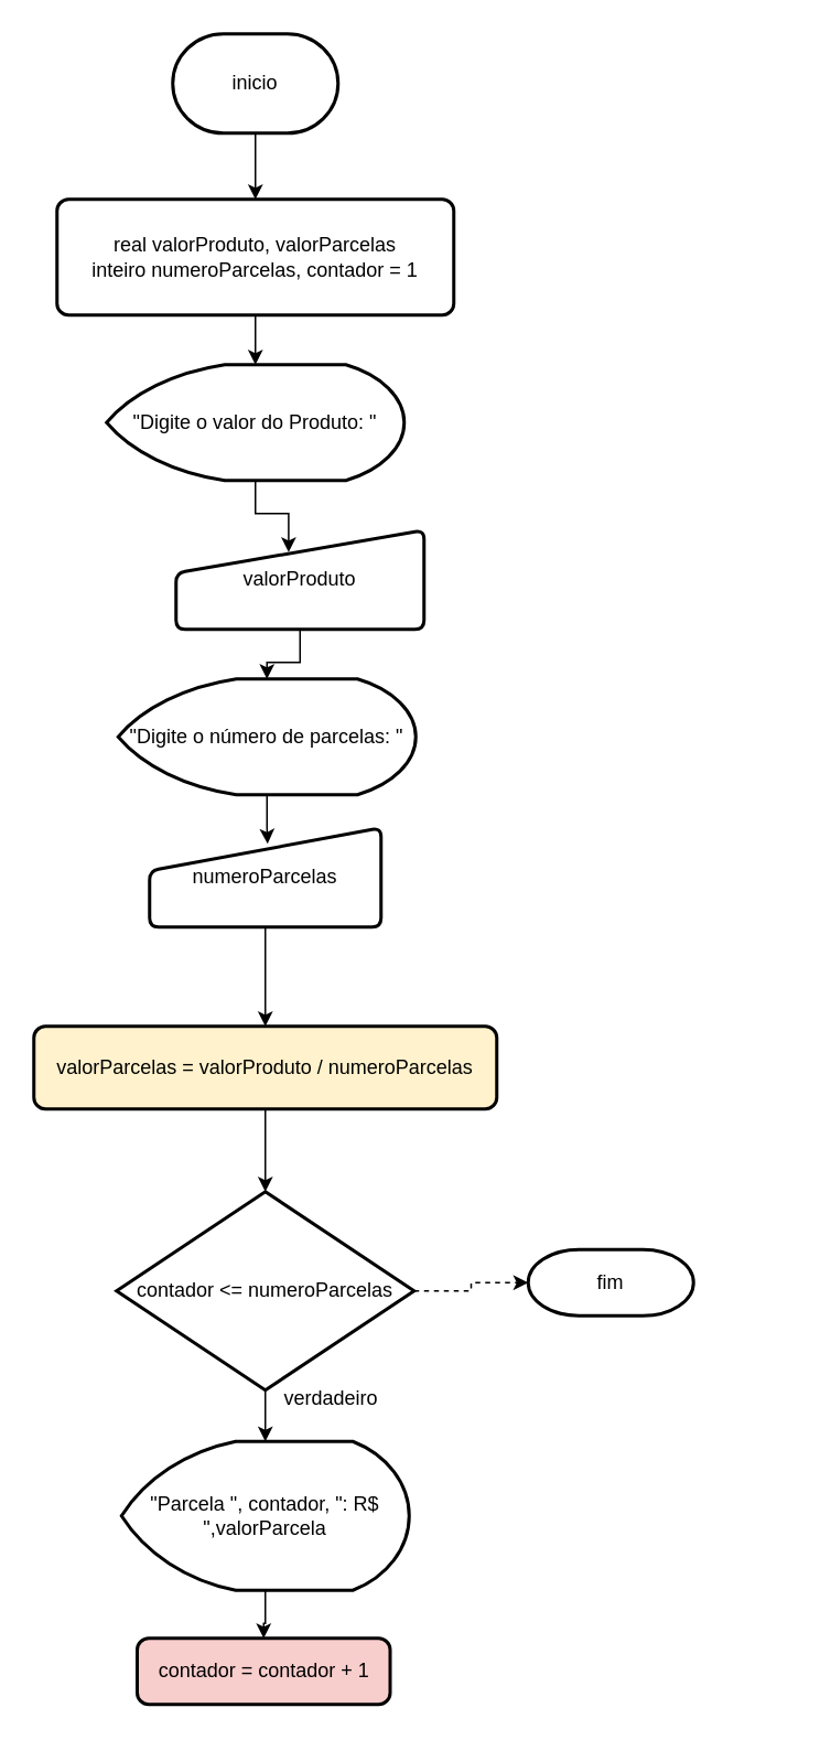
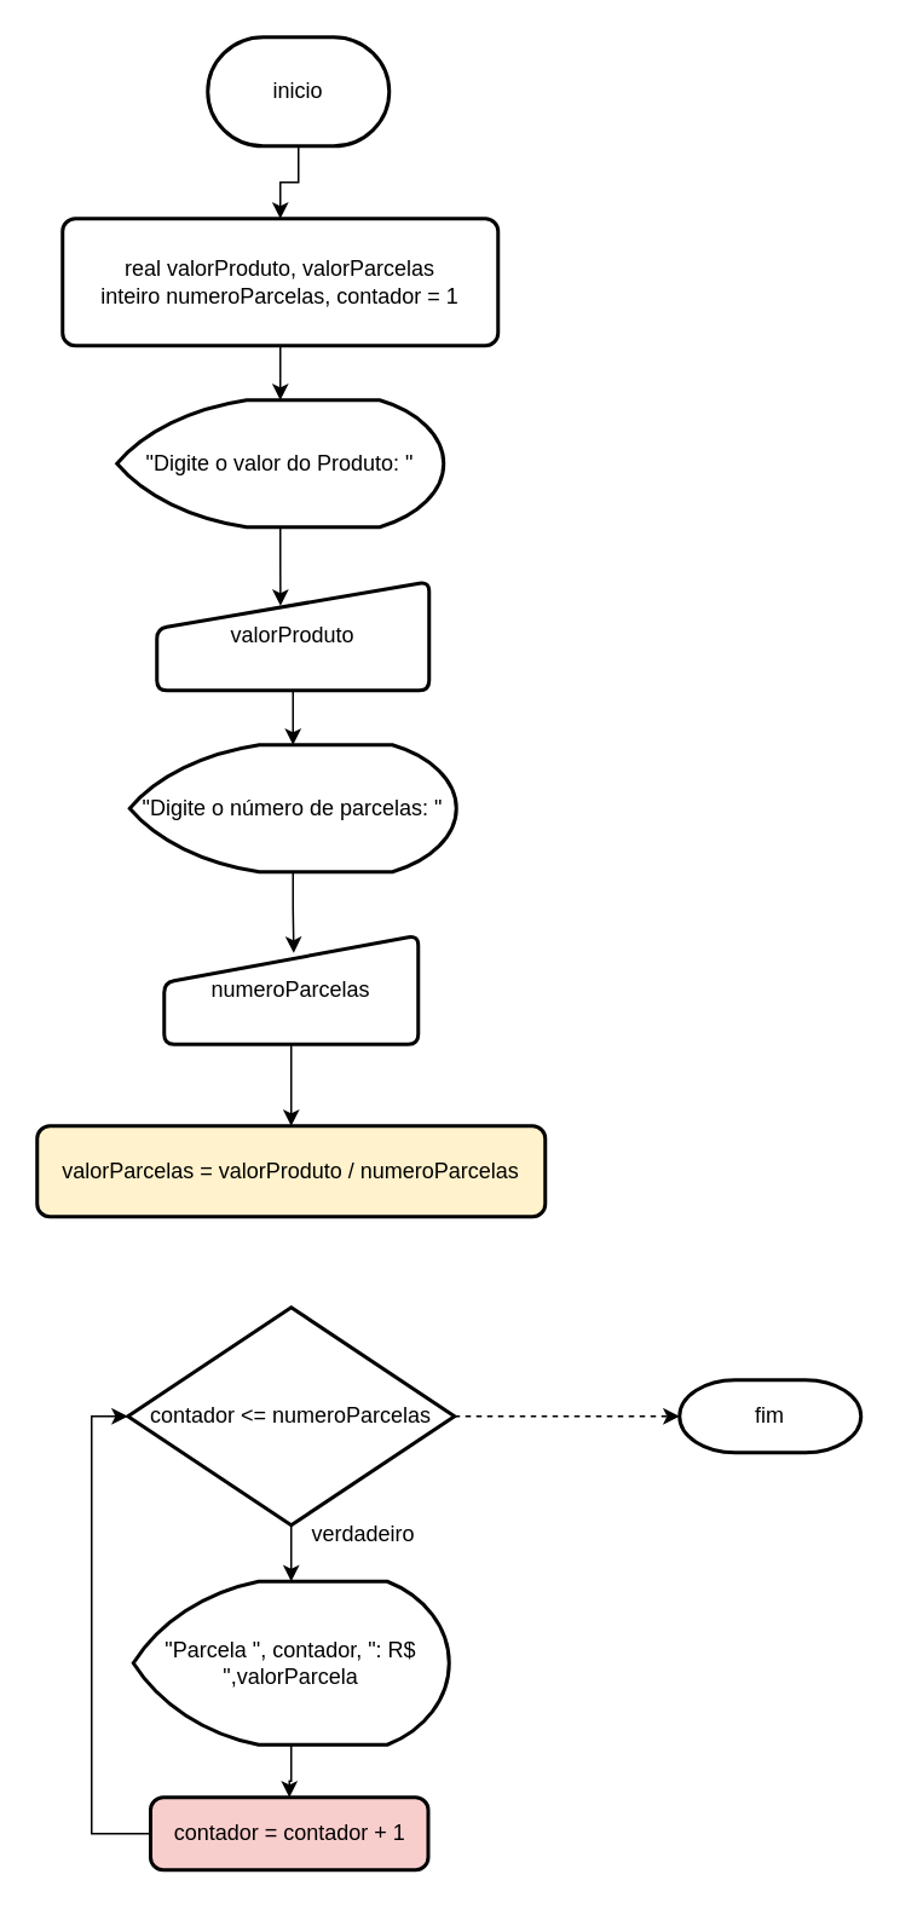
  <mxCell id="0" />
  <mxCell id="1" parent="0" />
  <mxCell id="2" value="" style="edgeStyle=orthogonalEdgeStyle;rounded=0;orthogonalLoop=1;jettySize=auto;html=1;" edge="1" parent="1" source="3" target="5"><mxGeometry relative="1" as="geometry" /></mxCell>
- <mxCell id="3" value="inicio" style="strokeWidth=2;html=1;shape=mxgraph.flowchart.terminator;whiteSpace=wrap;" vertex="1" parent="1"><mxGeometry x="104" y="20" width="100" height="60" as="geometry" /></mxCell>
+ <mxCell id="3" value="inicio" style="strokeWidth=2;html=1;shape=mxgraph.flowchart.terminator;whiteSpace=wrap;" vertex="1" parent="1"><mxGeometry x="114" y="20" width="100" height="60" as="geometry" /></mxCell>
  <mxCell id="4" value="" style="edgeStyle=orthogonalEdgeStyle;rounded=0;orthogonalLoop=1;jettySize=auto;html=1;" edge="1" parent="1" source="5" target="6"><mxGeometry relative="1" as="geometry" /></mxCell>
  <mxCell id="5" value="real valorProduto, valorParcelas&lt;div&gt;inteiro numeroParcelas, contador = 1&lt;/div&gt;" style="rounded=1;whiteSpace=wrap;html=1;absoluteArcSize=1;arcSize=14;strokeWidth=2;" vertex="1" parent="1"><mxGeometry x="34" y="120" width="240" height="70" as="geometry" /></mxCell>
  <mxCell id="6" value="&quot;Digite o valor do Produto: &quot;" style="strokeWidth=2;html=1;shape=mxgraph.flowchart.display;whiteSpace=wrap;" vertex="1" parent="1"><mxGeometry x="64" y="220" width="180" height="70" as="geometry" /></mxCell>
  <mxCell id="7" value="" style="edgeStyle=orthogonalEdgeStyle;rounded=0;orthogonalLoop=1;jettySize=auto;html=1;" edge="1" parent="1" source="8" target="10"><mxGeometry relative="1" as="geometry" /></mxCell>
- <mxCell id="8" value="valorProduto" style="html=1;strokeWidth=2;shape=manualInput;whiteSpace=wrap;rounded=1;size=26;arcSize=11;" vertex="1" parent="1"><mxGeometry x="106" y="320" width="150" height="60" as="geometry" /></mxCell>
+ <mxCell id="8" value="valorProduto" style="html=1;strokeWidth=2;shape=manualInput;whiteSpace=wrap;rounded=1;size=26;arcSize=11;" vertex="1" parent="1"><mxGeometry x="86" y="320" width="150" height="60" as="geometry" /></mxCell>
  <mxCell id="9" style="edgeStyle=orthogonalEdgeStyle;rounded=0;orthogonalLoop=1;jettySize=auto;html=1;entryX=0.454;entryY=0.223;entryDx=0;entryDy=0;entryPerimeter=0;" edge="1" parent="1" source="6" target="8"><mxGeometry relative="1" as="geometry" /></mxCell>
  <mxCell id="10" value="&quot;Digite o número de parcelas: &quot;" style="strokeWidth=2;html=1;shape=mxgraph.flowchart.display;whiteSpace=wrap;" vertex="1" parent="1"><mxGeometry x="71" y="410" width="180" height="70" as="geometry" /></mxCell>
  <mxCell id="11" style="edgeStyle=orthogonalEdgeStyle;rounded=0;orthogonalLoop=1;jettySize=auto;html=1;" edge="1" parent="1" source="12" target="14"><mxGeometry relative="1" as="geometry" /></mxCell>
- <mxCell id="12" value="numeroParcelas" style="html=1;strokeWidth=2;shape=manualInput;whiteSpace=wrap;rounded=1;size=26;arcSize=11;" vertex="1" parent="1"><mxGeometry x="90" y="500" width="140" height="60" as="geometry" /></mxCell>
+ <mxCell id="12" value="numeroParcelas" style="html=1;strokeWidth=2;shape=manualInput;whiteSpace=wrap;rounded=1;size=26;arcSize=11;" vertex="1" parent="1"><mxGeometry x="90" y="515" width="140" height="60" as="geometry" /></mxCell>
  <mxCell id="13" style="edgeStyle=orthogonalEdgeStyle;rounded=0;orthogonalLoop=1;jettySize=auto;html=1;entryX=0.51;entryY=0.161;entryDx=0;entryDy=0;entryPerimeter=0;" edge="1" parent="1" source="10" target="12"><mxGeometry relative="1" as="geometry"><mxPoint x="164" y="520" as="targetPoint" /></mxGeometry></mxCell>
  <mxCell id="14" value="valorParcelas = valorProduto / numeroParcelas" style="rounded=1;whiteSpace=wrap;html=1;absoluteArcSize=1;arcSize=14;strokeWidth=2;fillColor=#fff2cc;" vertex="1" parent="1"><mxGeometry x="20" y="620" width="280" height="50" as="geometry" /></mxCell>
  <mxCell id="15" value="contador &amp;lt;= numeroParcelas" style="strokeWidth=2;html=1;shape=mxgraph.flowchart.decision;whiteSpace=wrap;" vertex="1" parent="1"><mxGeometry x="70" y="720" width="180" height="120" as="geometry" /></mxCell>
- <mxCell id="16" style="edgeStyle=orthogonalEdgeStyle;rounded=0;orthogonalLoop=1;jettySize=auto;html=1;entryX=0.5;entryY=0;entryDx=0;entryDy=0;entryPerimeter=0;" edge="1" parent="1" source="14" target="15"><mxGeometry relative="1" as="geometry" /></mxCell>
  <mxCell id="17" style="edgeStyle=orthogonalEdgeStyle;rounded=0;orthogonalLoop=1;jettySize=auto;html=1;entryX=0.5;entryY=0;entryDx=0;entryDy=0;" edge="1" parent="1" source="18" target="20"><mxGeometry relative="1" as="geometry" /></mxCell>
  <mxCell id="18" value="&quot;Parcela &quot;, contador, &quot;: R$ &quot;,valorParcela" style="strokeWidth=2;html=1;shape=mxgraph.flowchart.display;whiteSpace=wrap;" vertex="1" parent="1"><mxGeometry x="73" y="871" width="174" height="90" as="geometry" /></mxCell>
  <mxCell id="19" style="edgeStyle=orthogonalEdgeStyle;rounded=0;orthogonalLoop=1;jettySize=auto;html=1;entryX=0.5;entryY=0;entryDx=0;entryDy=0;entryPerimeter=0;" edge="1" parent="1" source="15" target="18"><mxGeometry relative="1" as="geometry" /></mxCell>
  <mxCell id="20" value="contador = contador + 1" style="rounded=1;whiteSpace=wrap;html=1;absoluteArcSize=1;arcSize=14;strokeWidth=2;fillColor=#f8cecc;" vertex="1" parent="1"><mxGeometry x="82.5" y="990" width="153" height="40" as="geometry" /></mxCell>
+ <mxCell id="21" style="edgeStyle=orthogonalEdgeStyle;rounded=0;orthogonalLoop=1;jettySize=auto;html=1;entryX=0;entryY=0.5;entryDx=0;entryDy=0;entryPerimeter=0;" edge="1" parent="1" source="20" target="15"><mxGeometry relative="1" as="geometry"><Array as="points"><mxPoint x="50" y="1010" /><mxPoint x="50" y="780" /></Array></mxGeometry></mxCell>
  <mxCell id="22" value="verdadeiro" style="text;html=1;whiteSpace=wrap;strokeColor=none;fillColor=none;align=center;verticalAlign=middle;rounded=0;" vertex="1" parent="1"><mxGeometry x="170" y="830" width="60" height="30" as="geometry" /></mxCell>
- <mxCell id="23" value="fim" style="strokeWidth=2;html=1;shape=mxgraph.flowchart.terminator;whiteSpace=wrap;" vertex="1" parent="1"><mxGeometry x="319" y="755" width="100" height="40" as="geometry" /></mxCell>
+ <mxCell id="23" value="fim" style="strokeWidth=2;html=1;shape=mxgraph.flowchart.terminator;whiteSpace=wrap;" vertex="1" parent="1"><mxGeometry x="374" y="760" width="100" height="40" as="geometry" /></mxCell>
  <mxCell id="24" style="edgeStyle=orthogonalEdgeStyle;rounded=0;orthogonalLoop=1;jettySize=auto;html=1;entryX=0;entryY=0.5;entryDx=0;entryDy=0;entryPerimeter=0;dashed=1;" edge="1" parent="1" source="15" target="23"><mxGeometry relative="1" as="geometry" /></mxCell>
